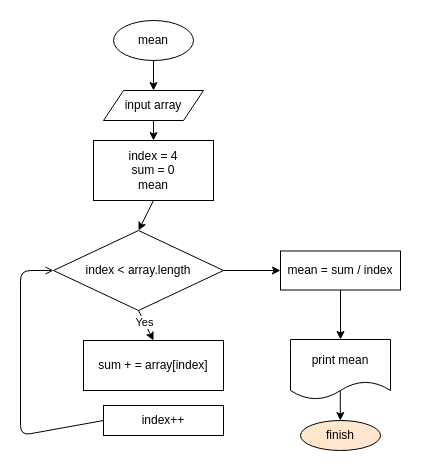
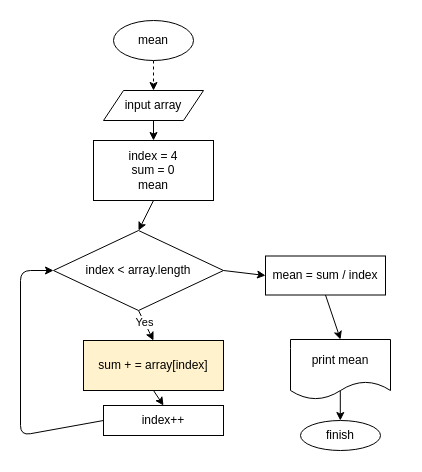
  <mxCell id="0" />
  <mxCell id="1" parent="0" />
- <mxCell id="2" style="edgeStyle=none;html=1;exitX=0.5;exitY=1;exitDx=0;exitDy=0;entryX=0.5;entryY=0;entryDx=0;entryDy=0;" parent="1" source="3" target="5" edge="1"><mxGeometry relative="1" as="geometry" /></mxCell>
+ <mxCell id="2" style="edgeStyle=none;html=1;exitX=0.5;exitY=1;exitDx=0;exitDy=0;entryX=0.5;entryY=0;entryDx=0;entryDy=0;dashed=1;" parent="1" source="3" target="5" edge="1"><mxGeometry relative="1" as="geometry" /></mxCell>
  <mxCell id="3" value="mean" style="ellipse;whiteSpace=wrap;html=1;" parent="1" vertex="1"><mxGeometry x="113" y="20" width="80" height="40" as="geometry" /></mxCell>
  <mxCell id="4" style="edgeStyle=none;html=1;exitX=0.5;exitY=1;exitDx=0;exitDy=0;entryX=0.5;entryY=0;entryDx=0;entryDy=0;" parent="1" source="5" target="7" edge="1"><mxGeometry relative="1" as="geometry" /></mxCell>
  <mxCell id="5" value="input array" style="shape=parallelogram;perimeter=parallelogramPerimeter;whiteSpace=wrap;html=1;fixedSize=1;" parent="1" vertex="1"><mxGeometry x="103" y="90" width="100" height="30" as="geometry" /></mxCell>
  <mxCell id="6" style="edgeStyle=none;html=1;exitX=0.5;exitY=1;exitDx=0;exitDy=0;entryX=0.5;entryY=0;entryDx=0;entryDy=0;" parent="1" source="7" target="11" edge="1"><mxGeometry relative="1" as="geometry" /></mxCell>
  <mxCell id="7" value="index = 4&lt;br&gt;sum = 0&lt;br&gt;mean" style="rounded=0;whiteSpace=wrap;html=1;" parent="1" vertex="1"><mxGeometry x="93" y="140" width="120" height="60" as="geometry" /></mxCell>
  <mxCell id="8" style="edgeStyle=none;html=1;exitX=0.5;exitY=1;exitDx=0;exitDy=0;entryX=0.5;entryY=0;entryDx=0;entryDy=0;" parent="1" source="11" target="13" edge="1"><mxGeometry relative="1" as="geometry"><mxPoint x="153" y="350" as="targetPoint" /></mxGeometry></mxCell>
  <mxCell id="9" value="Yes" style="edgeLabel;html=1;align=center;verticalAlign=middle;resizable=0;points=[];" parent="8" vertex="1" connectable="0"><mxGeometry x="-0.23" relative="1" as="geometry"><mxPoint as="offset" /></mxGeometry></mxCell>
  <mxCell id="10" style="edgeStyle=none;html=1;exitX=1;exitY=0.5;exitDx=0;exitDy=0;entryX=0;entryY=0.5;entryDx=0;entryDy=0;" edge="1" parent="1" source="11" target="20"><mxGeometry relative="1" as="geometry" /></mxCell>
  <mxCell id="11" value="index &amp;lt; array.length" style="rhombus;whiteSpace=wrap;html=1;" parent="1" vertex="1"><mxGeometry x="53" y="230" width="170" height="80" as="geometry" /></mxCell>
- <mxCell id="13" value="sum + = array[index]" style="rounded=0;whiteSpace=wrap;html=1;" parent="1" vertex="1"><mxGeometry x="83" y="340" width="140" height="50" as="geometry" /></mxCell>
- <mxCell id="14" style="edgeStyle=none;html=1;exitX=0;exitY=0.5;exitDx=0;exitDy=0;entryX=0;entryY=0.5;entryDx=0;entryDy=0;endArrow=open;" parent="1" source="15" target="11" edge="1"><mxGeometry relative="1" as="geometry"><mxPoint x="80" y="270" as="targetPoint" /><Array as="points"><mxPoint x="20" y="435" /><mxPoint x="20" y="270" /></Array></mxGeometry></mxCell>
+ <mxCell id="12" style="edgeStyle=none;html=1;exitX=0.5;exitY=1;exitDx=0;exitDy=0;entryX=0.5;entryY=0;entryDx=0;entryDy=0;" parent="1" source="13" target="15" edge="1"><mxGeometry relative="1" as="geometry" /></mxCell>
+ <mxCell id="13" value="sum + = array[index]" style="rounded=0;whiteSpace=wrap;html=1;fillColor=#fff2cc;" parent="1" vertex="1"><mxGeometry x="83" y="340" width="140" height="50" as="geometry" /></mxCell>
+ <mxCell id="14" style="edgeStyle=none;html=1;exitX=0;exitY=0.5;exitDx=0;exitDy=0;entryX=0;entryY=0.5;entryDx=0;entryDy=0;" parent="1" source="15" target="11" edge="1"><mxGeometry relative="1" as="geometry"><mxPoint x="80" y="270" as="targetPoint" /><Array as="points"><mxPoint x="20" y="435" /><mxPoint x="20" y="270" /></Array></mxGeometry></mxCell>
  <mxCell id="15" value="index++" style="rounded=0;whiteSpace=wrap;html=1;" parent="1" vertex="1"><mxGeometry x="103" y="405" width="120" height="30" as="geometry" /></mxCell>
  <mxCell id="16" value="print mean" style="shape=document;whiteSpace=wrap;html=1;boundedLbl=1;" parent="1" vertex="1"><mxGeometry x="290" y="339" width="100" height="60" as="geometry" /></mxCell>
- <mxCell id="17" value="finish" style="ellipse;whiteSpace=wrap;html=1;fillColor=#ffe6cc;" parent="1" vertex="1"><mxGeometry x="300" y="420" width="80" height="30" as="geometry" /></mxCell>
+ <mxCell id="17" value="finish" style="ellipse;whiteSpace=wrap;html=1;" parent="1" vertex="1"><mxGeometry x="300" y="420" width="80" height="30" as="geometry" /></mxCell>
  <mxCell id="18" style="edgeStyle=none;html=1;exitX=0.5;exitY=1;exitDx=0;exitDy=0;entryX=0.5;entryY=0;entryDx=0;entryDy=0;" parent="1" edge="1"><mxGeometry relative="1" as="geometry"><mxPoint x="339.8" y="390" as="sourcePoint" /><mxPoint x="339.8" y="420" as="targetPoint" /></mxGeometry></mxCell>
  <mxCell id="19" style="edgeStyle=none;html=1;exitX=0.5;exitY=1;exitDx=0;exitDy=0;entryX=0.5;entryY=0;entryDx=0;entryDy=0;" edge="1" parent="1" source="20" target="16"><mxGeometry relative="1" as="geometry" /></mxCell>
- <mxCell id="20" value="mean = sum / index" style="rounded=0;whiteSpace=wrap;html=1;" vertex="1" parent="1"><mxGeometry x="280" y="250.5" width="120" height="39" as="geometry" /></mxCell>
+ <mxCell id="20" value="mean = sum / index" style="rounded=0;whiteSpace=wrap;html=1;" vertex="1" parent="1"><mxGeometry x="265" y="255.5" width="120" height="39" as="geometry" /></mxCell>
